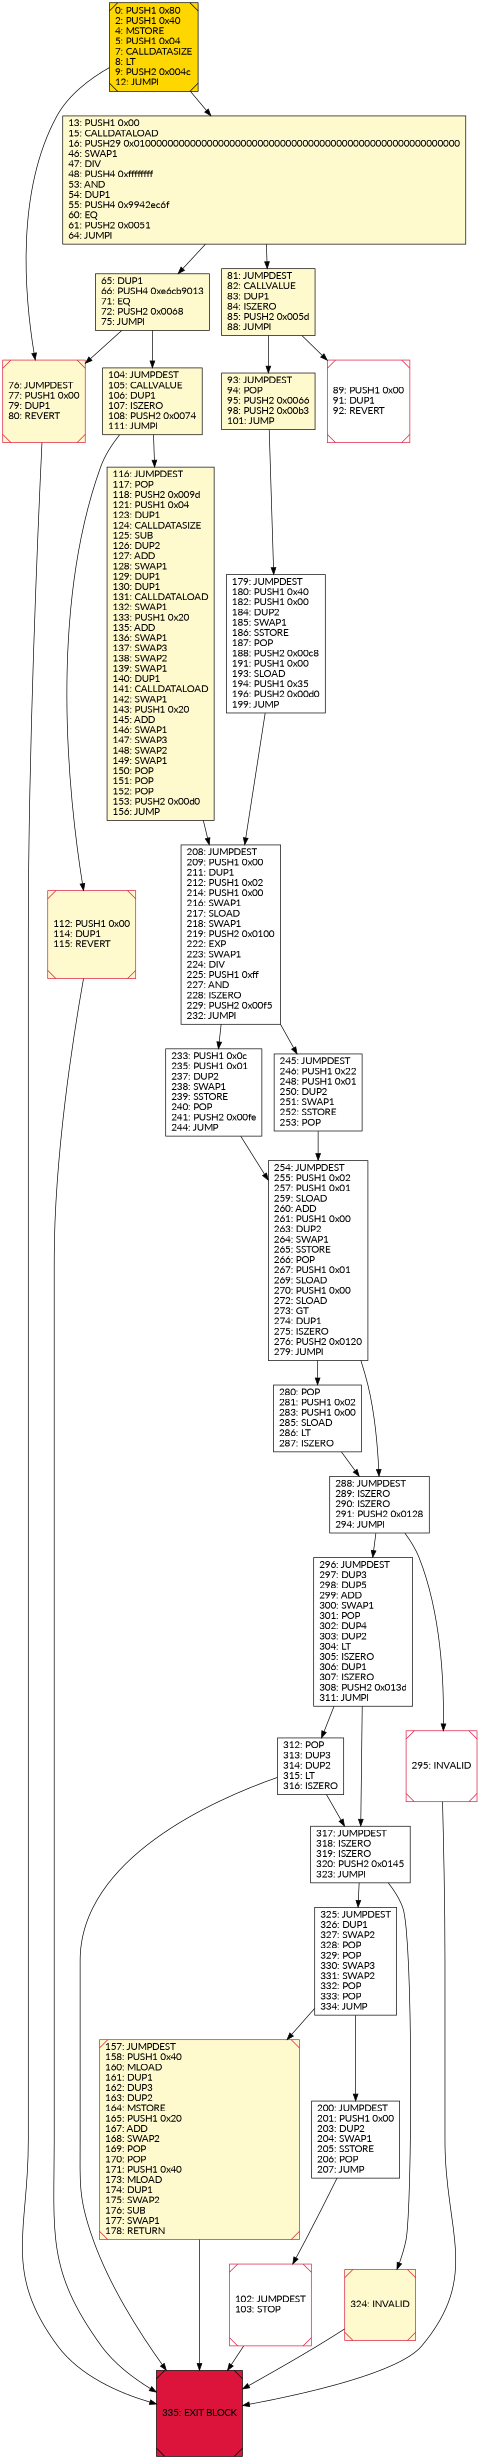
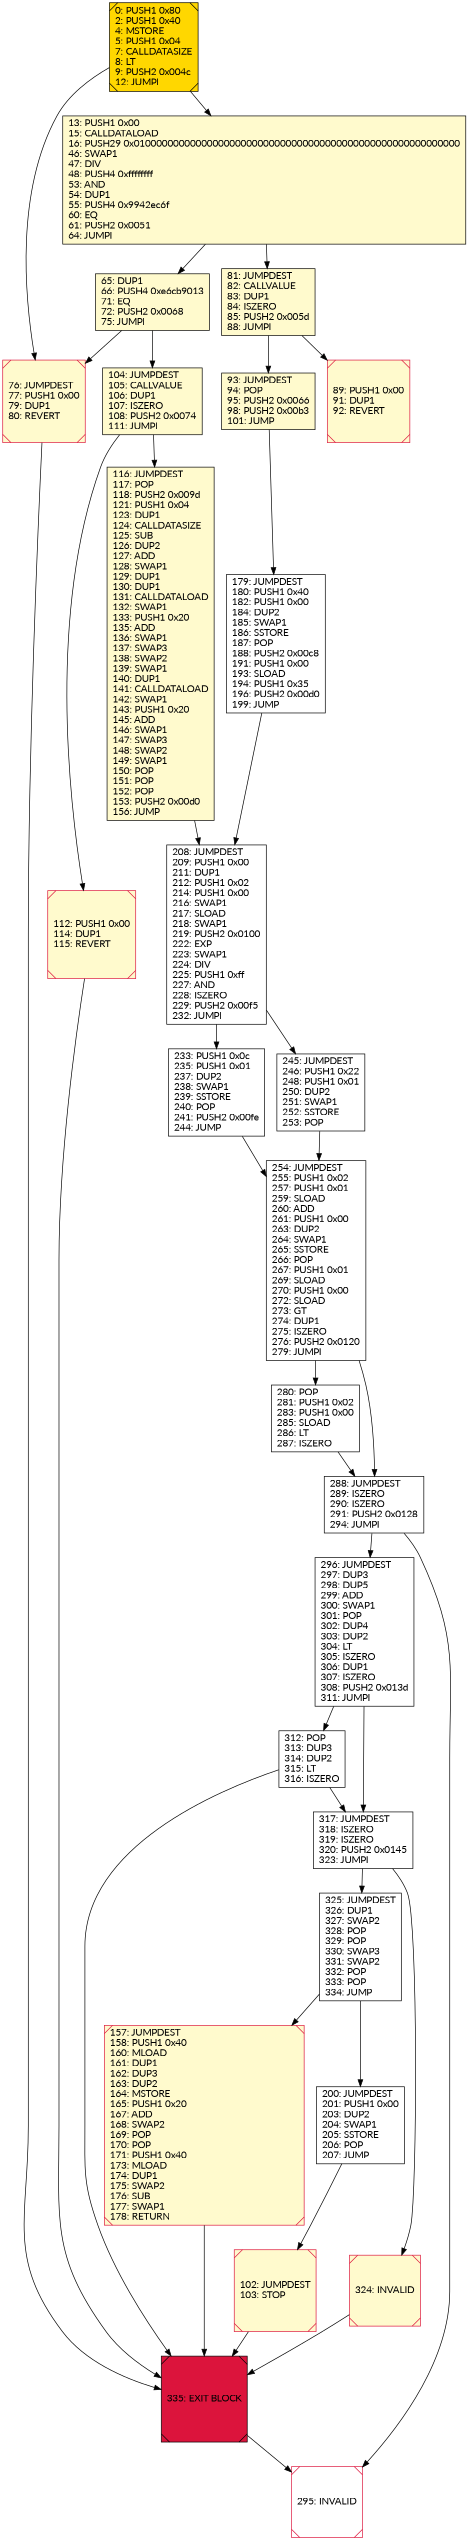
  digraph {
    fontname=Lato
    rankdir=UD
    node [color=black fillcolor=white fontcolor=black fontname=Lato shape=box style=filled]
    edge [fontname=Lato]
    n1 [fillcolor=lemonchiffon label="104: JUMPDEST\l105: CALLVALUE\l106: DUP1\l107: ISZERO\l108: PUSH2 0x0074\l111: JUMPI\l"]
    n2 [color=crimson fillcolor=lemonchiffon label="112: PUSH1 0x00\l114: DUP1\l115: REVERT\l" shape=Msquare]
    n3 [fillcolor=lemonchiffon label="116: JUMPDEST\l117: POP\l118: PUSH2 0x009d\l121: PUSH1 0x04\l123: DUP1\l124: CALLDATASIZE\l125: SUB\l126: DUP2\l127: ADD\l128: SWAP1\l129: DUP1\l130: DUP1\l131: CALLDATALOAD\l132: SWAP1\l133: PUSH1 0x20\l135: ADD\l136: SWAP1\l137: SWAP3\l138: SWAP2\l139: SWAP1\l140: DUP1\l141: CALLDATALOAD\l142: SWAP1\l143: PUSH1 0x20\l145: ADD\l146: SWAP1\l147: SWAP3\l148: SWAP2\l149: SWAP1\l150: POP\l151: POP\l152: POP\l153: PUSH2 0x00d0\l156: JUMP\l"]
    n4 [fillcolor=crimson label="335: EXIT BLOCK\l" shape=Msquare]
    n5 [label="208: JUMPDEST\l209: PUSH1 0x00\l211: DUP1\l212: PUSH1 0x02\l214: PUSH1 0x00\l216: SWAP1\l217: SLOAD\l218: SWAP1\l219: PUSH2 0x0100\l222: EXP\l223: SWAP1\l224: DIV\l225: PUSH1 0xff\l227: AND\l228: ISZERO\l229: PUSH2 0x00f5\l232: JUMPI\l"]
    n6 [label="296: JUMPDEST\l297: DUP3\l298: DUP5\l299: ADD\l300: SWAP1\l301: POP\l302: DUP4\l303: DUP2\l304: LT\l305: ISZERO\l306: DUP1\l307: ISZERO\l308: PUSH2 0x013d\l311: JUMPI\l"]
    n7 [label="317: JUMPDEST\l318: ISZERO\l319: ISZERO\l320: PUSH2 0x0145\l323: JUMPI\l"]
    n8 [label="312: POP\l313: DUP3\l314: DUP2\l315: LT\l316: ISZERO\l"]
    n9 [label="325: JUMPDEST\l326: DUP1\l327: SWAP2\l328: POP\l329: POP\l330: SWAP3\l331: SWAP2\l332: POP\l333: POP\l334: JUMP\l"]
    n10 [color=crimson fillcolor=lemonchiffon label="324: INVALID\l" shape=Msquare]
    n11 [label="233: PUSH1 0x0c\l235: PUSH1 0x01\l237: DUP2\l238: SWAP1\l239: SSTORE\l240: POP\l241: PUSH2 0x00fe\l244: JUMP\l"]
    n12 [label="254: JUMPDEST\l255: PUSH1 0x02\l257: PUSH1 0x01\l259: SLOAD\l260: ADD\l261: PUSH1 0x00\l263: DUP2\l264: SWAP1\l265: SSTORE\l266: POP\l267: PUSH1 0x01\l269: SLOAD\l270: PUSH1 0x00\l272: SLOAD\l273: GT\l274: DUP1\l275: ISZERO\l276: PUSH2 0x0120\l279: JUMPI\l"]
    n13 [label="280: POP\l281: PUSH1 0x02\l283: PUSH1 0x00\l285: SLOAD\l286: LT\l287: ISZERO\l"]
    n14 [label="288: JUMPDEST\l289: ISZERO\l290: ISZERO\l291: PUSH2 0x0128\l294: JUMPI\l"]
    n15 [color=crimson fillcolor=lemonchiffon label="76: JUMPDEST\l77: PUSH1 0x00\l79: DUP1\l80: REVERT\l" shape=Msquare]
    n16 [fillcolor=lemonchiffon label="81: JUMPDEST\l82: CALLVALUE\l83: DUP1\l84: ISZERO\l85: PUSH2 0x005d\l88: JUMPI\l"]
    n17 [fillcolor=lemonchiffon label="93: JUMPDEST\l94: POP\l95: PUSH2 0x0066\l98: PUSH2 0x00b3\l101: JUMP\l"]
-   n18 [color=crimson label="89: PUSH1 0x00\l91: DUP1\l92: REVERT\l" shape=Msquare]
+   n18 [color=crimson fillcolor=lemonchiffon label="89: PUSH1 0x00\l91: DUP1\l92: REVERT\l" shape=Msquare]
    n19 [label="179: JUMPDEST\l180: PUSH1 0x40\l182: PUSH1 0x00\l184: DUP2\l185: SWAP1\l186: SSTORE\l187: POP\l188: PUSH2 0x00c8\l191: PUSH1 0x00\l193: SLOAD\l194: PUSH1 0x35\l196: PUSH2 0x00d0\l199: JUMP\l"]
    n20 [label="200: JUMPDEST\l201: PUSH1 0x00\l203: DUP2\l204: SWAP1\l205: SSTORE\l206: POP\l207: JUMP\l"]
-   n21 [color=crimson label="102: JUMPDEST\l103: STOP\l" shape=Msquare]
+   n21 [color=crimson fillcolor=lemonchiffon label="102: JUMPDEST\l103: STOP\l" shape=Msquare]
    n22 [color=crimson label="295: INVALID\l" shape=Msquare]
    n23 [label="245: JUMPDEST\l246: PUSH1 0x22\l248: PUSH1 0x01\l250: DUP2\l251: SWAP1\l252: SSTORE\l253: POP\l"]
    n24 [color=crimson fillcolor=lemonchiffon label="157: JUMPDEST\l158: PUSH1 0x40\l160: MLOAD\l161: DUP1\l162: DUP3\l163: DUP2\l164: MSTORE\l165: PUSH1 0x20\l167: ADD\l168: SWAP2\l169: POP\l170: POP\l171: PUSH1 0x40\l173: MLOAD\l174: DUP1\l175: SWAP2\l176: SUB\l177: SWAP1\l178: RETURN\l" shape=Msquare]
    n25 [fillcolor=gold label="0: PUSH1 0x80\l2: PUSH1 0x40\l4: MSTORE\l5: PUSH1 0x04\l7: CALLDATASIZE\l8: LT\l9: PUSH2 0x004c\l12: JUMPI\l" shape=Msquare]
    n26 [fillcolor=lemonchiffon label="13: PUSH1 0x00\l15: CALLDATALOAD\l16: PUSH29 0x0100000000000000000000000000000000000000000000000000000000\l46: SWAP1\l47: DIV\l48: PUSH4 0xffffffff\l53: AND\l54: DUP1\l55: PUSH4 0x9942ec6f\l60: EQ\l61: PUSH2 0x0051\l64: JUMPI\l"]
    n27 [fillcolor=lemonchiffon label="65: DUP1\l66: PUSH4 0xe6cb9013\l71: EQ\l72: PUSH2 0x0068\l75: JUMPI\l"]
    n1 -> n2
    n1 -> n3
    n2 -> n4
    n3 -> n5
    n5 -> n11
    n5 -> n23
    n6 -> n7
    n6 -> n8
    n7 -> n9
    n7 -> n10
    n8 -> n4
    n8 -> n7
    n9 -> n20
    n9 -> n24
    n10 -> n4
    n11 -> n12
    n12 -> n13
    n12 -> n14
    n13 -> n14
    n14 -> n6
    n14 -> n22
    n15 -> n4
    n16 -> n17
    n16 -> n18
    n17 -> n19
    n19 -> n5
    n20 -> n21
    n21 -> n4
-   n22 -> n4
+   n4 -> n22
    n23 -> n12
    n24 -> n4
    n25 -> n15
    n25 -> n26
    n26 -> n16
    n26 -> n27
    n27 -> n1
    n27 -> n15
  }
